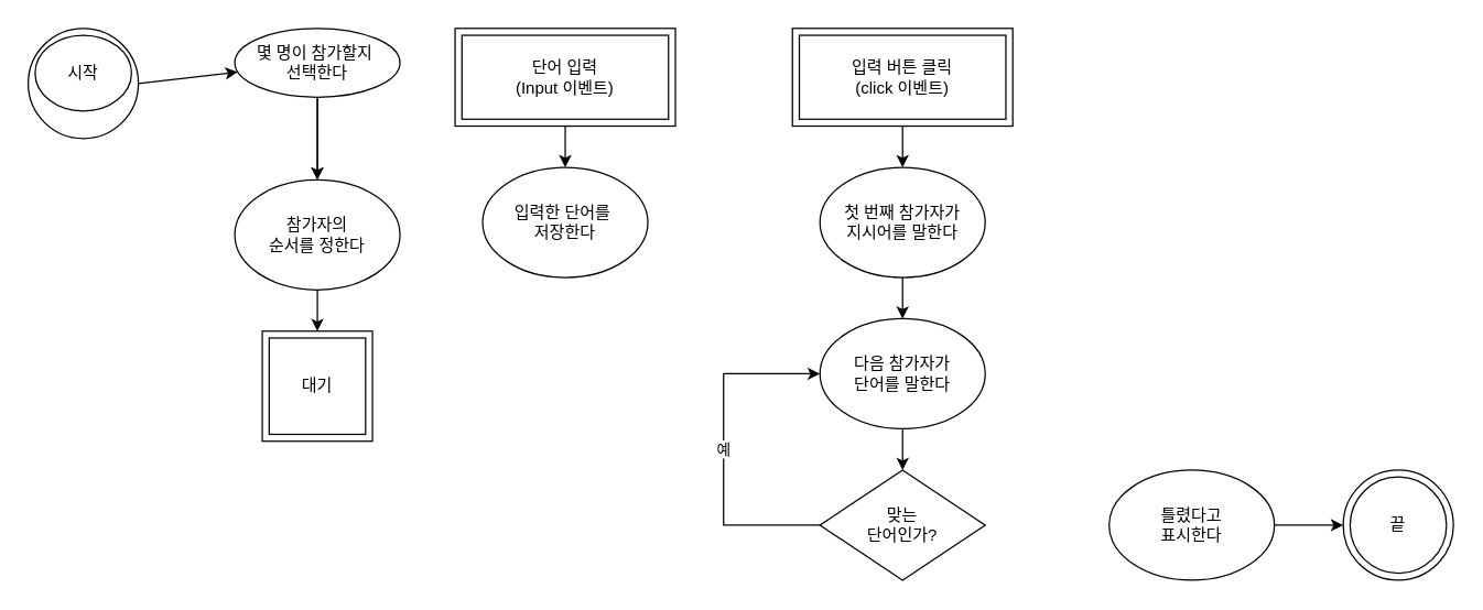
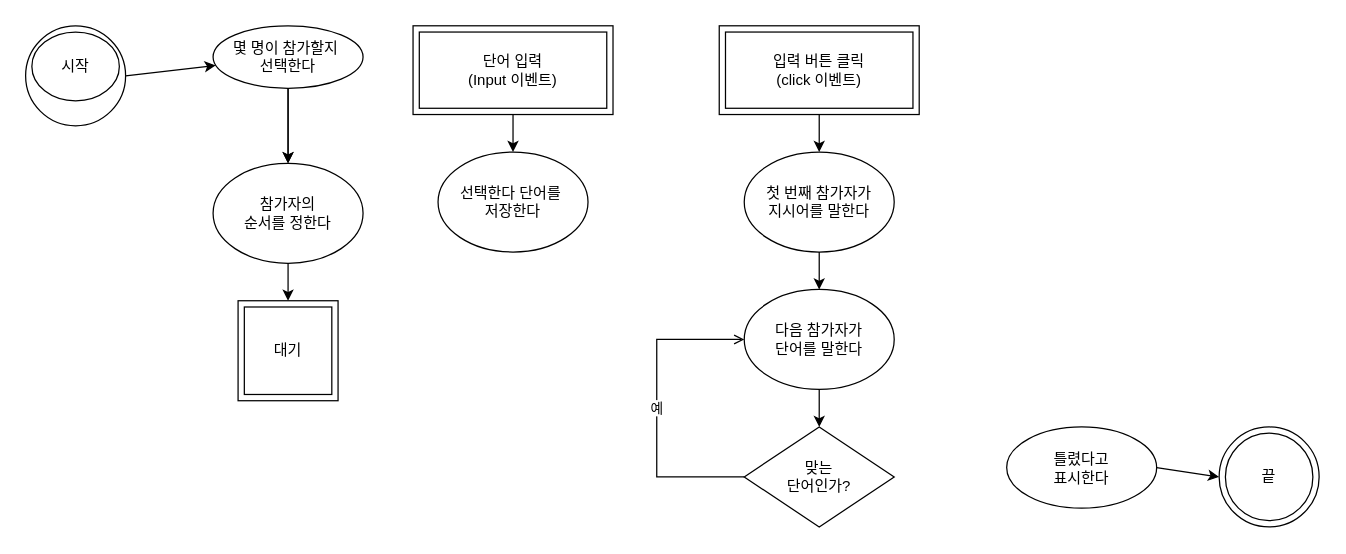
  <mxCell id="0" />
  <mxCell id="1" parent="0" />
  <mxCell id="2" value="" style="ellipse;whiteSpace=wrap;html=1;aspect=fixed;" vertex="1" parent="1"><mxGeometry x="20" y="20" width="80" height="80" as="geometry" /></mxCell>
  <mxCell id="3" value="시작" style="ellipse;whiteSpace=wrap;html=1;aspect=fixed;fontFamily=Lucida Console;" vertex="1" parent="1"><mxGeometry x="25" y="25" width="70" height="55" as="geometry" /></mxCell>
  <mxCell id="4" value="" style="endArrow=classic;html=1;rounded=0;exitX=1;exitY=0.5;exitDx=0;exitDy=0;" edge="1" parent="1" source="2" target="6"><mxGeometry width="50" height="50" relative="1" as="geometry"><mxPoint x="370" y="310" as="sourcePoint" /><mxPoint x="150" y="60" as="targetPoint" /></mxGeometry></mxCell>
  <mxCell id="5" value="" style="edgeStyle=orthogonalEdgeStyle;rounded=0;orthogonalLoop=1;jettySize=auto;html=1;" edge="1" parent="1" source="6" target="8"><mxGeometry relative="1" as="geometry" /></mxCell>
  <mxCell id="6" value="몇 명이 참가할지&amp;nbsp;&lt;div&gt;선택한다&lt;/div&gt;" style="ellipse;whiteSpace=wrap;html=1;" vertex="1" parent="1"><mxGeometry x="170" y="20" width="120" height="50" as="geometry" /></mxCell>
  <mxCell id="7" value="" style="endArrow=classic;html=1;rounded=0;exitX=0.5;exitY=1;exitDx=0;exitDy=0;" edge="1" parent="1" source="6"><mxGeometry width="50" height="50" relative="1" as="geometry"><mxPoint x="370" y="310" as="sourcePoint" /><mxPoint x="230" y="130" as="targetPoint" /></mxGeometry></mxCell>
  <mxCell id="8" value="참가자의&lt;div&gt;순서를 정한다&lt;/div&gt;" style="ellipse;whiteSpace=wrap;html=1;" vertex="1" parent="1"><mxGeometry x="170" y="130" width="120" height="80" as="geometry" /></mxCell>
  <mxCell id="9" value="" style="endArrow=classic;html=1;rounded=0;" edge="1" parent="1"><mxGeometry width="50" height="50" relative="1" as="geometry"><mxPoint x="230" y="210" as="sourcePoint" /><mxPoint x="230" y="240" as="targetPoint" /></mxGeometry></mxCell>
  <mxCell id="10" value="첫 번째 참가자가&lt;div&gt;지시어를 말한다&lt;/div&gt;" style="ellipse;whiteSpace=wrap;html=1;" vertex="1" parent="1"><mxGeometry x="595" y="121" width="120" height="80" as="geometry" /></mxCell>
  <mxCell id="11" value="" style="endArrow=classic;html=1;rounded=0;exitX=0.5;exitY=1;exitDx=0;exitDy=0;" edge="1" parent="1" source="10"><mxGeometry width="50" height="50" relative="1" as="geometry"><mxPoint x="655" y="261" as="sourcePoint" /><mxPoint x="655" y="231" as="targetPoint" /></mxGeometry></mxCell>
  <mxCell id="12" value="다음 참가자가&lt;div&gt;단어를 말한다&lt;/div&gt;" style="ellipse;whiteSpace=wrap;html=1;" vertex="1" parent="1"><mxGeometry x="595" y="231" width="120" height="80" as="geometry" /></mxCell>
  <mxCell id="13" value="" style="endArrow=classic;html=1;rounded=0;" edge="1" parent="1"><mxGeometry width="50" height="50" relative="1" as="geometry"><mxPoint x="655" y="311" as="sourcePoint" /><mxPoint x="655" y="341" as="targetPoint" /></mxGeometry></mxCell>
  <mxCell id="14" value="맞는&lt;div&gt;단어인가?&lt;/div&gt;" style="rhombus;whiteSpace=wrap;html=1;" vertex="1" parent="1"><mxGeometry x="595" y="341" width="120" height="80" as="geometry" /></mxCell>
- <mxCell id="15" value="예" style="endArrow=classic;html=1;rounded=0;exitX=0;exitY=0.5;exitDx=0;exitDy=0;entryX=0;entryY=0.5;entryDx=0;entryDy=0;" edge="1" parent="1" source="14" target="12"><mxGeometry width="50" height="50" relative="1" as="geometry"><mxPoint x="795" y="191" as="sourcePoint" /><mxPoint x="525" y="381" as="targetPoint" /><Array as="points"><mxPoint x="525" y="381" /><mxPoint x="525" y="271" /></Array></mxGeometry></mxCell>
- <mxCell id="16" value="틀렸다고&lt;div&gt;표시한다&lt;/div&gt;" style="ellipse;whiteSpace=wrap;html=1;" vertex="1" parent="1"><mxGeometry x="805" y="341" width="120" height="80" as="geometry" /></mxCell>
+ <mxCell id="15" value="예" style="endArrow=open;html=1;rounded=0;exitX=0;exitY=0.5;exitDx=0;exitDy=0;entryX=0;entryY=0.5;entryDx=0;entryDy=0;" edge="1" parent="1" source="14" target="12"><mxGeometry width="50" height="50" relative="1" as="geometry"><mxPoint x="795" y="191" as="sourcePoint" /><mxPoint x="525" y="381" as="targetPoint" /><Array as="points"><mxPoint x="525" y="381" /><mxPoint x="525" y="271" /></Array></mxGeometry></mxCell>
+ <mxCell id="16" value="틀렸다고&lt;div&gt;표시한다&lt;/div&gt;" style="ellipse;whiteSpace=wrap;html=1;" vertex="1" parent="1"><mxGeometry x="805" y="341" width="120" height="65" as="geometry" /></mxCell>
  <mxCell id="17" value="" style="endArrow=classic;html=1;rounded=0;exitX=1;exitY=0.5;exitDx=0;exitDy=0;" edge="1" parent="1" source="16"><mxGeometry width="50" height="50" relative="1" as="geometry"><mxPoint x="795" y="191" as="sourcePoint" /><mxPoint x="975" y="381" as="targetPoint" /></mxGeometry></mxCell>
  <mxCell id="18" value="" style="ellipse;whiteSpace=wrap;html=1;aspect=fixed;" vertex="1" parent="1"><mxGeometry x="975" y="341" width="80" height="80" as="geometry" /></mxCell>
  <mxCell id="19" value="끝" style="ellipse;whiteSpace=wrap;html=1;aspect=fixed;fontFamily=Lucida Console;" vertex="1" parent="1"><mxGeometry x="980" y="346" width="70" height="70" as="geometry" /></mxCell>
  <mxCell id="20" value="" style="whiteSpace=wrap;html=1;aspect=fixed;" vertex="1" parent="1"><mxGeometry x="190" y="240" width="80" height="80" as="geometry" /></mxCell>
  <mxCell id="21" value="대기" style="whiteSpace=wrap;html=1;aspect=fixed;" vertex="1" parent="1"><mxGeometry x="195" y="245" width="70" height="70" as="geometry" /></mxCell>
  <mxCell id="22" value="" style="whiteSpace=wrap;html=1;aspect=fixed;" vertex="1" parent="1"><mxGeometry x="330" y="20" width="160" height="71" as="geometry" /></mxCell>
  <mxCell id="23" value="단어 입력&lt;div&gt;(Input 이벤트)&lt;/div&gt;" style="whiteSpace=wrap;html=1;aspect=fixed;" vertex="1" parent="1"><mxGeometry x="335" y="25" width="150" height="61" as="geometry" /></mxCell>
  <mxCell id="24" value="" style="endArrow=classic;html=1;rounded=0;exitX=0.5;exitY=1;exitDx=0;exitDy=0;" edge="1" parent="1"><mxGeometry width="50" height="50" relative="1" as="geometry"><mxPoint x="410" y="91" as="sourcePoint" /><mxPoint x="410" y="121" as="targetPoint" /></mxGeometry></mxCell>
- <mxCell id="25" value="입력한 단어를&amp;nbsp;&lt;div&gt;저장한다&lt;/div&gt;" style="ellipse;whiteSpace=wrap;html=1;" vertex="1" parent="1"><mxGeometry x="350" y="121" width="120" height="80" as="geometry" /></mxCell>
+ <mxCell id="25" value="선택한다 단어를&amp;nbsp;&lt;div&gt;저장한다&lt;/div&gt;" style="ellipse;whiteSpace=wrap;html=1;" vertex="1" parent="1"><mxGeometry x="350" y="121" width="120" height="80" as="geometry" /></mxCell>
  <mxCell id="26" value="" style="whiteSpace=wrap;html=1;aspect=fixed;" vertex="1" parent="1"><mxGeometry x="575" y="20" width="160" height="71" as="geometry" /></mxCell>
  <mxCell id="27" value="입력 버튼 클릭&lt;br&gt;&lt;div&gt;(click 이벤트)&lt;/div&gt;" style="whiteSpace=wrap;html=1;aspect=fixed;" vertex="1" parent="1"><mxGeometry x="580" y="25" width="150" height="61" as="geometry" /></mxCell>
  <mxCell id="28" value="" style="endArrow=classic;html=1;rounded=0;exitX=0.5;exitY=1;exitDx=0;exitDy=0;" edge="1" parent="1"><mxGeometry width="50" height="50" relative="1" as="geometry"><mxPoint x="655" y="91" as="sourcePoint" /><mxPoint x="655" y="121" as="targetPoint" /></mxGeometry></mxCell>
